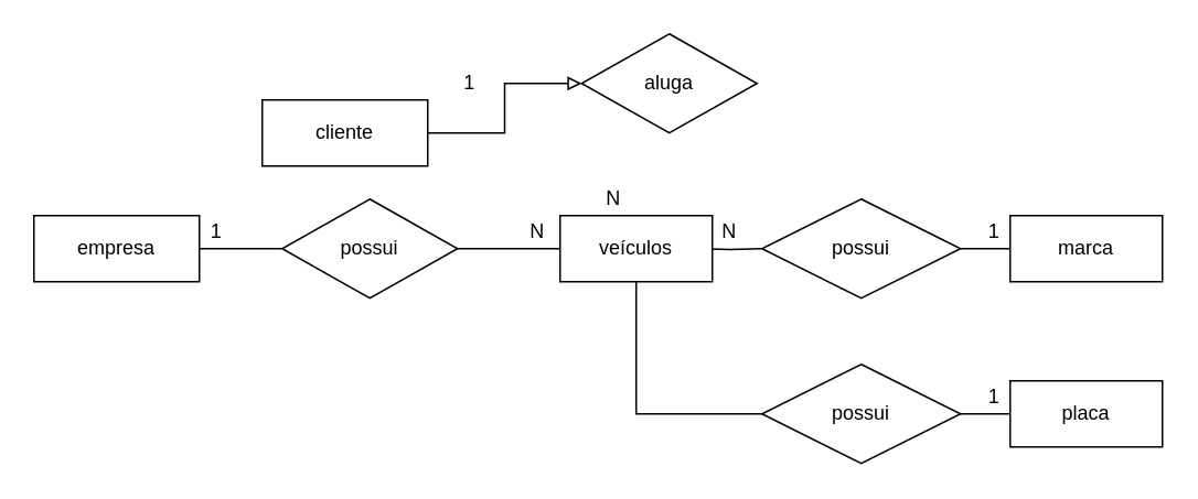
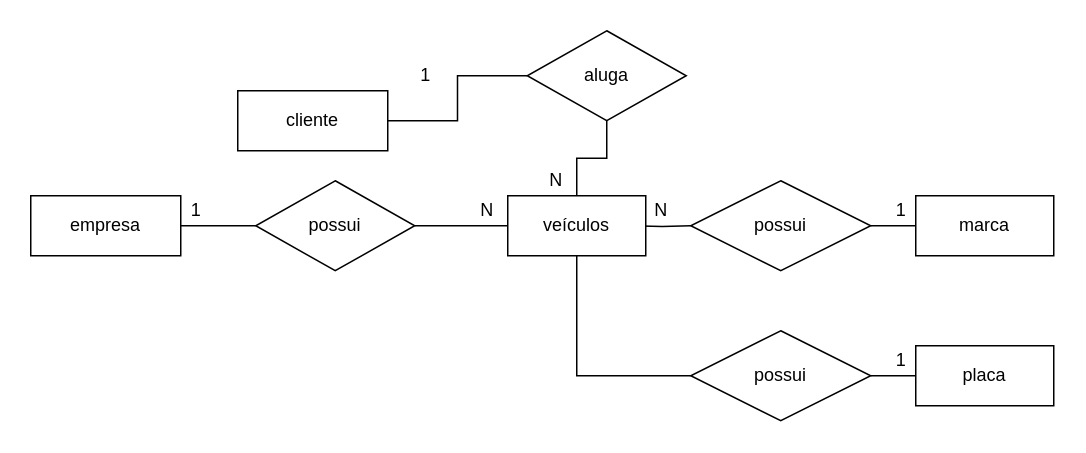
  <mxCell id="0" />
  <mxCell id="1" parent="0" />
  <mxCell id="2" style="edgeStyle=orthogonalEdgeStyle;rounded=0;orthogonalLoop=1;jettySize=auto;html=1;entryX=0;entryY=0.5;entryDx=0;entryDy=0;endArrow=none;endFill=0;" edge="1" parent="1" source="3" target="5"><mxGeometry relative="1" as="geometry" /></mxCell>
  <mxCell id="3" value="empresa" style="whiteSpace=wrap;html=1;align=center;" vertex="1" parent="1"><mxGeometry x="20" y="130" width="100" height="40" as="geometry" /></mxCell>
  <mxCell id="4" style="edgeStyle=orthogonalEdgeStyle;rounded=0;orthogonalLoop=1;jettySize=auto;html=1;entryX=0;entryY=0.5;entryDx=0;entryDy=0;endArrow=none;endFill=0;" edge="1" parent="1" source="5" target="8"><mxGeometry relative="1" as="geometry" /></mxCell>
  <mxCell id="5" value="possui" style="shape=rhombus;perimeter=rhombusPerimeter;whiteSpace=wrap;html=1;align=center;" vertex="1" parent="1"><mxGeometry x="170" y="120" width="106" height="60" as="geometry" /></mxCell>
  <mxCell id="6" style="edgeStyle=orthogonalEdgeStyle;rounded=0;orthogonalLoop=1;jettySize=auto;html=1;endArrow=none;endFill=0;" edge="1" parent="1" source="8" target="14"><mxGeometry relative="1" as="geometry"><Array as="points"><mxPoint x="384" y="250" /></Array></mxGeometry></mxCell>
  <mxCell id="7" style="edgeStyle=orthogonalEdgeStyle;rounded=0;orthogonalLoop=1;jettySize=auto;html=1;entryX=0;entryY=0.5;entryDx=0;entryDy=0;endArrow=none;endFill=0;" edge="1" parent="1" target="12"><mxGeometry relative="1" as="geometry"><mxPoint x="420" y="150" as="sourcePoint" /></mxGeometry></mxCell>
  <mxCell id="8" value="veículos" style="whiteSpace=wrap;html=1;align=center;" vertex="1" parent="1"><mxGeometry x="338" y="130" width="92" height="40" as="geometry" /></mxCell>
  <mxCell id="9" value="1" style="text;html=1;align=center;verticalAlign=middle;resizable=0;points=[];autosize=1;strokeColor=none;" vertex="1" parent="1"><mxGeometry x="120" y="130" width="20" height="20" as="geometry" /></mxCell>
  <mxCell id="10" value="N" style="text;html=1;align=center;verticalAlign=middle;resizable=0;points=[];autosize=1;strokeColor=none;" vertex="1" parent="1"><mxGeometry x="314" y="130" width="20" height="20" as="geometry" /></mxCell>
  <mxCell id="11" style="edgeStyle=orthogonalEdgeStyle;rounded=0;orthogonalLoop=1;jettySize=auto;html=1;entryX=0;entryY=0.5;entryDx=0;entryDy=0;endArrow=none;endFill=0;" edge="1" parent="1" source="12" target="15"><mxGeometry relative="1" as="geometry" /></mxCell>
  <mxCell id="12" value="possui" style="shape=rhombus;perimeter=rhombusPerimeter;whiteSpace=wrap;html=1;align=center;" vertex="1" parent="1"><mxGeometry x="460" y="120" width="120" height="60" as="geometry" /></mxCell>
  <mxCell id="13" style="edgeStyle=orthogonalEdgeStyle;rounded=0;orthogonalLoop=1;jettySize=auto;html=1;entryX=0;entryY=0.5;entryDx=0;entryDy=0;endArrow=none;endFill=0;" edge="1" parent="1" source="14" target="16"><mxGeometry relative="1" as="geometry" /></mxCell>
  <mxCell id="14" value="possui" style="shape=rhombus;perimeter=rhombusPerimeter;whiteSpace=wrap;html=1;align=center;" vertex="1" parent="1"><mxGeometry x="460" y="220" width="120" height="60" as="geometry" /></mxCell>
  <mxCell id="15" value="marca" style="whiteSpace=wrap;html=1;align=center;" vertex="1" parent="1"><mxGeometry x="610" y="130" width="92" height="40" as="geometry" /></mxCell>
  <mxCell id="16" value="placa" style="whiteSpace=wrap;html=1;align=center;" vertex="1" parent="1"><mxGeometry x="610" y="230" width="92" height="40" as="geometry" /></mxCell>
  <mxCell id="17" value="N" style="text;html=1;align=center;verticalAlign=middle;resizable=0;points=[];autosize=1;strokeColor=none;" vertex="1" parent="1"><mxGeometry x="430" y="130" width="20" height="20" as="geometry" /></mxCell>
  <mxCell id="18" value="1" style="text;html=1;align=center;verticalAlign=middle;resizable=0;points=[];autosize=1;strokeColor=none;" vertex="1" parent="1"><mxGeometry x="590" y="130" width="20" height="20" as="geometry" /></mxCell>
  <mxCell id="19" value="1" style="text;html=1;align=center;verticalAlign=middle;resizable=0;points=[];autosize=1;strokeColor=none;" vertex="1" parent="1"><mxGeometry x="590" y="230" width="20" height="20" as="geometry" /></mxCell>
- <mxCell id="20" style="edgeStyle=orthogonalEdgeStyle;rounded=0;orthogonalLoop=1;jettySize=auto;html=1;entryX=0;entryY=0.5;entryDx=0;entryDy=0;endArrow=block;endFill=0;" edge="1" parent="1" source="21" target="23"><mxGeometry relative="1" as="geometry" /></mxCell>
+ <mxCell id="20" style="edgeStyle=orthogonalEdgeStyle;rounded=0;orthogonalLoop=1;jettySize=auto;html=1;entryX=0;entryY=0.5;entryDx=0;entryDy=0;endArrow=none;endFill=0;" edge="1" parent="1" source="21" target="23"><mxGeometry relative="1" as="geometry" /></mxCell>
  <mxCell id="21" value="cliente" style="whiteSpace=wrap;html=1;align=center;" vertex="1" parent="1"><mxGeometry x="158" y="60" width="100" height="40" as="geometry" /></mxCell>
+ <mxCell id="22" style="edgeStyle=orthogonalEdgeStyle;rounded=0;orthogonalLoop=1;jettySize=auto;html=1;entryX=0.5;entryY=0;entryDx=0;entryDy=0;endArrow=none;endFill=0;" edge="1" parent="1" source="23" target="8"><mxGeometry relative="1" as="geometry" /></mxCell>
  <mxCell id="23" value="aluga" style="shape=rhombus;perimeter=rhombusPerimeter;whiteSpace=wrap;html=1;align=center;" vertex="1" parent="1"><mxGeometry x="351" y="20" width="106" height="60" as="geometry" /></mxCell>
  <mxCell id="24" value="1" style="text;html=1;align=center;verticalAlign=middle;resizable=0;points=[];autosize=1;strokeColor=none;" vertex="1" parent="1"><mxGeometry x="273" y="40" width="20" height="20" as="geometry" /></mxCell>
  <mxCell id="25" value="N" style="text;html=1;align=center;verticalAlign=middle;resizable=0;points=[];autosize=1;strokeColor=none;" vertex="1" parent="1"><mxGeometry x="360" y="110" width="20" height="20" as="geometry" /></mxCell>
